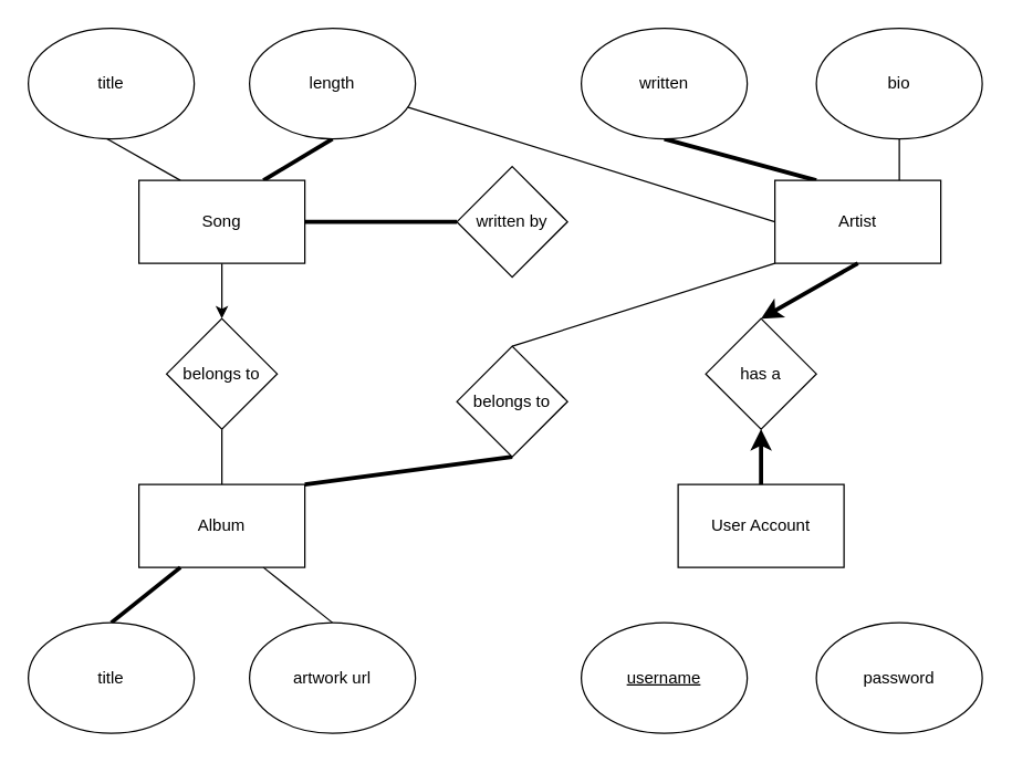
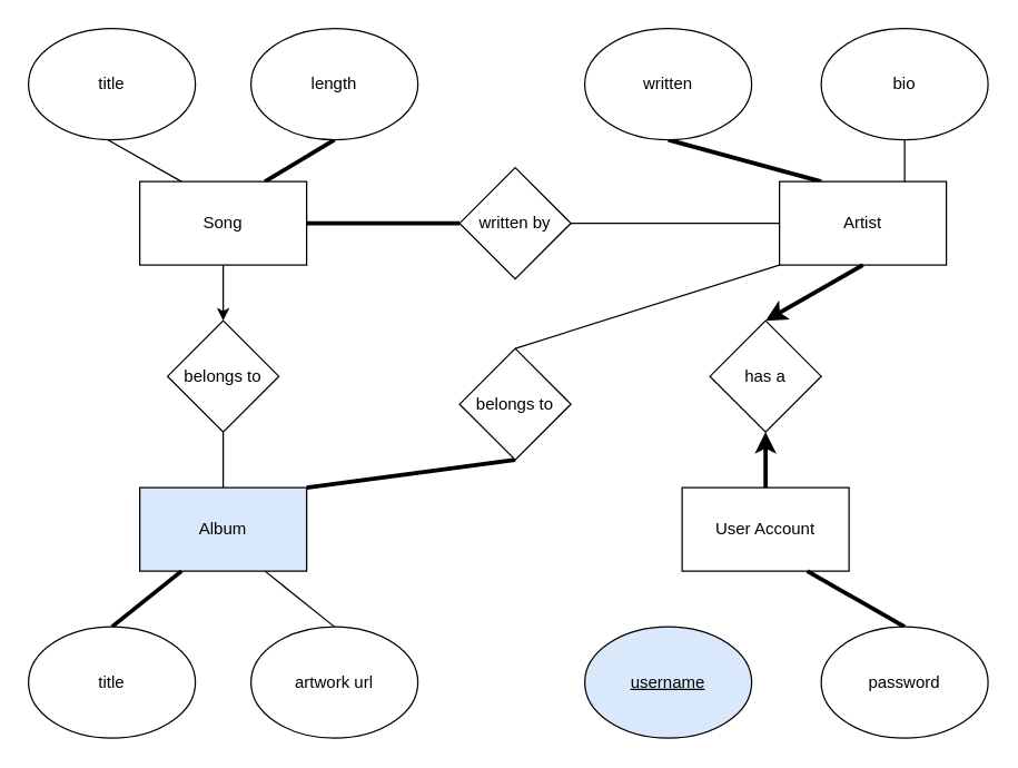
  <mxCell id="0" />
  <mxCell id="1" parent="0" />
  <mxCell id="2" style="edgeStyle=none;html=1;exitX=0.5;exitY=0;exitDx=0;exitDy=0;entryX=0.5;entryY=1;entryDx=0;entryDy=0;strokeColor=default;strokeWidth=1;endArrow=none;endFill=0;" edge="1" parent="1" source="4" target="14"><mxGeometry relative="1" as="geometry" /></mxCell>
  <mxCell id="3" style="edgeStyle=none;html=1;exitX=1;exitY=0;exitDx=0;exitDy=0;entryX=0.5;entryY=1;entryDx=0;entryDy=0;strokeColor=default;strokeWidth=3;startArrow=none;startFill=0;endArrow=none;endFill=0;" edge="1" parent="1" source="4" target="32"><mxGeometry relative="1" as="geometry" /></mxCell>
- <mxCell id="4" value="Album" style="rounded=0;whiteSpace=wrap;html=1;" vertex="1" parent="1"><mxGeometry x="100" y="350" width="120" height="60" as="geometry" /></mxCell>
+ <mxCell id="4" value="Album" style="rounded=0;whiteSpace=wrap;html=1;fillColor=#dae8fc;" vertex="1" parent="1"><mxGeometry x="100" y="350" width="120" height="60" as="geometry" /></mxCell>
  <mxCell id="5" style="edgeStyle=none;html=1;exitX=0.75;exitY=0;exitDx=0;exitDy=0;entryX=0.5;entryY=1;entryDx=0;entryDy=0;strokeColor=default;strokeWidth=3;endArrow=none;endFill=0;" edge="1" parent="1" source="8" target="21"><mxGeometry relative="1" as="geometry" /></mxCell>
  <mxCell id="6" style="edgeStyle=none;html=1;exitX=0.25;exitY=0;exitDx=0;exitDy=0;entryX=0.447;entryY=0.976;entryDx=0;entryDy=0;entryPerimeter=0;strokeColor=default;strokeWidth=1;endArrow=none;endFill=0;" edge="1" parent="1" source="8" target="20"><mxGeometry relative="1" as="geometry" /></mxCell>
  <mxCell id="7" style="edgeStyle=none;html=1;exitX=0.5;exitY=0;exitDx=0;exitDy=0;strokeColor=default;strokeWidth=1;endArrow=none;endFill=0;startArrow=classic;startFill=1;entryX=0.5;entryY=1;entryDx=0;entryDy=0;" edge="1" parent="1" source="14" target="8"><mxGeometry relative="1" as="geometry"><mxPoint x="230" y="200" as="targetPoint" /></mxGeometry></mxCell>
  <mxCell id="8" value="Song" style="rounded=0;whiteSpace=wrap;html=1;" vertex="1" parent="1"><mxGeometry x="100" y="130" width="120" height="60" as="geometry" /></mxCell>
- <mxCell id="9" style="edgeStyle=none;html=1;exitX=0;exitY=0.5;exitDx=0;exitDy=0;strokeColor=default;strokeWidth=1;endArrow=none;endFill=0;" edge="1" parent="1" source="12" target="21"><mxGeometry relative="1" as="geometry" /></mxCell>
+ <mxCell id="9" style="edgeStyle=none;html=1;exitX=0;exitY=0.5;exitDx=0;exitDy=0;entryX=1;entryY=0.5;entryDx=0;entryDy=0;strokeColor=default;strokeWidth=1;endArrow=none;endFill=0;" edge="1" parent="1" source="12" target="16"><mxGeometry relative="1" as="geometry" /></mxCell>
  <mxCell id="10" style="edgeStyle=none;html=1;exitX=0.25;exitY=0;exitDx=0;exitDy=0;entryX=0.5;entryY=1;entryDx=0;entryDy=0;strokeColor=default;strokeWidth=3;endArrow=none;endFill=0;" edge="1" parent="1" source="12" target="22"><mxGeometry relative="1" as="geometry" /></mxCell>
  <mxCell id="11" style="edgeStyle=none;html=1;exitX=0.75;exitY=0;exitDx=0;exitDy=0;entryX=0.5;entryY=1;entryDx=0;entryDy=0;strokeColor=default;strokeWidth=1;endArrow=none;endFill=0;" edge="1" parent="1" source="12" target="23"><mxGeometry relative="1" as="geometry" /></mxCell>
  <mxCell id="12" value="Artist" style="rounded=0;whiteSpace=wrap;html=1;" vertex="1" parent="1"><mxGeometry x="560" y="130" width="120" height="60" as="geometry" /></mxCell>
  <mxCell id="13" value="User Account" style="rounded=0;whiteSpace=wrap;html=1;" vertex="1" parent="1"><mxGeometry x="490" y="350" width="120" height="60" as="geometry" /></mxCell>
  <mxCell id="14" value="belongs to" style="rhombus;whiteSpace=wrap;html=1;" vertex="1" parent="1"><mxGeometry x="120" y="230" width="80" height="80" as="geometry" /></mxCell>
  <mxCell id="15" style="edgeStyle=none;html=1;exitX=0;exitY=0.5;exitDx=0;exitDy=0;entryX=1;entryY=0.5;entryDx=0;entryDy=0;strokeColor=default;strokeWidth=3;endArrow=none;endFill=0;" edge="1" parent="1" source="16" target="8"><mxGeometry relative="1" as="geometry" /></mxCell>
  <mxCell id="16" value="written by" style="rhombus;whiteSpace=wrap;html=1;" vertex="1" parent="1"><mxGeometry x="330" y="120" width="80" height="80" as="geometry" /></mxCell>
  <mxCell id="17" style="edgeStyle=none;html=1;exitX=0.5;exitY=1;exitDx=0;exitDy=0;entryX=0.5;entryY=0;entryDx=0;entryDy=0;strokeColor=default;strokeWidth=3;startArrow=classic;startFill=1;endArrow=none;endFill=0;" edge="1" parent="1" source="19" target="13"><mxGeometry relative="1" as="geometry" /></mxCell>
  <mxCell id="18" style="edgeStyle=none;html=1;exitX=0.5;exitY=0;exitDx=0;exitDy=0;entryX=0.5;entryY=1;entryDx=0;entryDy=0;strokeColor=default;strokeWidth=3;startArrow=classic;startFill=1;endArrow=none;endFill=0;" edge="1" parent="1" source="19" target="12"><mxGeometry relative="1" as="geometry" /></mxCell>
  <mxCell id="19" value="has a" style="rhombus;whiteSpace=wrap;html=1;" vertex="1" parent="1"><mxGeometry x="510" y="230" width="80" height="80" as="geometry" /></mxCell>
  <mxCell id="20" value="title" style="ellipse;whiteSpace=wrap;html=1;" vertex="1" parent="1"><mxGeometry x="20" y="20" width="120" height="80" as="geometry" /></mxCell>
  <mxCell id="21" value="length" style="ellipse;whiteSpace=wrap;html=1;" vertex="1" parent="1"><mxGeometry x="180" y="20" width="120" height="80" as="geometry" /></mxCell>
  <mxCell id="22" value="written" style="ellipse;whiteSpace=wrap;html=1;" vertex="1" parent="1"><mxGeometry x="420" y="20" width="120" height="80" as="geometry" /></mxCell>
  <mxCell id="23" value="bio" style="ellipse;whiteSpace=wrap;html=1;" vertex="1" parent="1"><mxGeometry x="590" y="20" width="120" height="80" as="geometry" /></mxCell>
- <mxCell id="24" value="&lt;u&gt;username&lt;/u&gt;" style="ellipse;whiteSpace=wrap;html=1;" vertex="1" parent="1"><mxGeometry x="420" y="450" width="120" height="80" as="geometry" /></mxCell>
+ <mxCell id="24" value="&lt;u&gt;username&lt;/u&gt;" style="ellipse;whiteSpace=wrap;html=1;fillColor=#dae8fc;" vertex="1" parent="1"><mxGeometry x="420" y="450" width="120" height="80" as="geometry" /></mxCell>
+ <mxCell id="25" style="edgeStyle=none;html=1;exitX=0.5;exitY=0;exitDx=0;exitDy=0;entryX=0.75;entryY=1;entryDx=0;entryDy=0;strokeColor=default;strokeWidth=3;startArrow=none;startFill=0;endArrow=none;endFill=0;" edge="1" parent="1" source="26" target="13"><mxGeometry relative="1" as="geometry" /></mxCell>
  <mxCell id="26" value="password" style="ellipse;whiteSpace=wrap;html=1;" vertex="1" parent="1"><mxGeometry x="590" y="450" width="120" height="80" as="geometry" /></mxCell>
  <mxCell id="27" style="edgeStyle=none;html=1;exitX=0.5;exitY=0;exitDx=0;exitDy=0;entryX=0.25;entryY=1;entryDx=0;entryDy=0;strokeWidth=3;strokeColor=default;endArrow=none;endFill=0;" edge="1" parent="1" source="28" target="4"><mxGeometry relative="1" as="geometry" /></mxCell>
  <mxCell id="28" value="title" style="ellipse;whiteSpace=wrap;html=1;" vertex="1" parent="1"><mxGeometry x="20" y="450" width="120" height="80" as="geometry" /></mxCell>
  <mxCell id="29" style="edgeStyle=none;html=1;exitX=0.5;exitY=0;exitDx=0;exitDy=0;entryX=0.75;entryY=1;entryDx=0;entryDy=0;strokeColor=default;strokeWidth=1;endArrow=none;endFill=0;" edge="1" parent="1" source="30" target="4"><mxGeometry relative="1" as="geometry" /></mxCell>
  <mxCell id="30" value="artwork url" style="ellipse;whiteSpace=wrap;html=1;" vertex="1" parent="1"><mxGeometry x="180" y="450" width="120" height="80" as="geometry" /></mxCell>
  <mxCell id="31" style="edgeStyle=none;html=1;exitX=0.5;exitY=0;exitDx=0;exitDy=0;entryX=0;entryY=1;entryDx=0;entryDy=0;strokeColor=default;strokeWidth=1;startArrow=none;startFill=0;endArrow=none;endFill=0;" edge="1" parent="1" source="32" target="12"><mxGeometry relative="1" as="geometry" /></mxCell>
  <mxCell id="32" value="belongs to" style="rhombus;whiteSpace=wrap;html=1;" vertex="1" parent="1"><mxGeometry x="330" y="250" width="80" height="80" as="geometry" /></mxCell>
